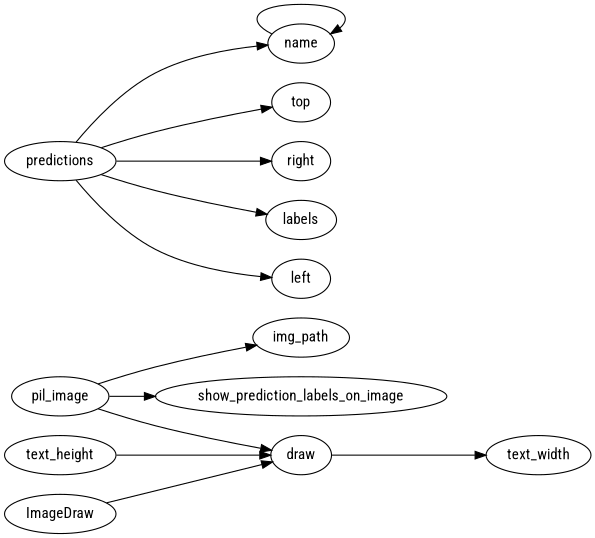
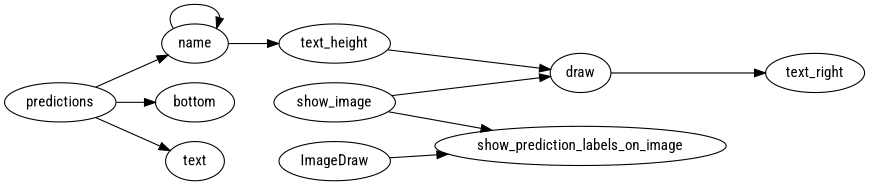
  strict digraph {
    fontname="Roboto Condensed"
    rankdir=LR
    node [fontname="Roboto Condensed"]
    edge [fontname="Roboto Condensed"]
-   pil_image
-   img_path
+   pil_image [label=show_image]
    draw
    show_prediction_labels_on_image
-   text_width
+   text_width [label=text_right]
    predictions
    name
-   top
-   right
-   bottom [label=labels]
-   left
+   bottom
+   left [label=text]
    text_height
    ImageDraw
-   pil_image -> img_path
    pil_image -> draw
    pil_image -> show_prediction_labels_on_image
    draw -> text_width
    predictions -> name
-   predictions -> top
-   predictions -> right
    predictions -> bottom
    predictions -> left
    name -> name
+   name -> text_height
    text_height -> draw
-   ImageDraw -> draw
+   ImageDraw -> show_prediction_labels_on_image
  }
